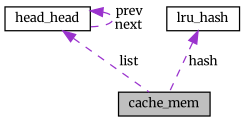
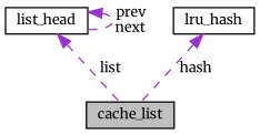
  digraph {
    fontname=Merriweather
    node [color=black fillcolor=white fontname=Merriweather fontsize=10 shape=record style=filled]
    edge [color=darkorchid3 dir=back fontname=Merriweather fontsize=10 labelfontname=Helvetica labelfontsize=10 style=dashed]
-   n1 [fillcolor=grey75 fontcolor=black height=0.2 label=cache_mem width=0.4]
-   n2 [height=0.2 label=head_head width=0.4]
+   n1 [fillcolor=grey75 fontcolor=black height=0.2 label=cache_list width=0.4]
+   n2 [height=0.2 label=list_head width=0.4]
    n3 [height=0.2 label=lru_hash width=0.4]
    n2 -> n1 [label=" list"]
    n2 -> n2 [label=" prev\nnext"]
    n3 -> n1 [label=" hash"]
  }
